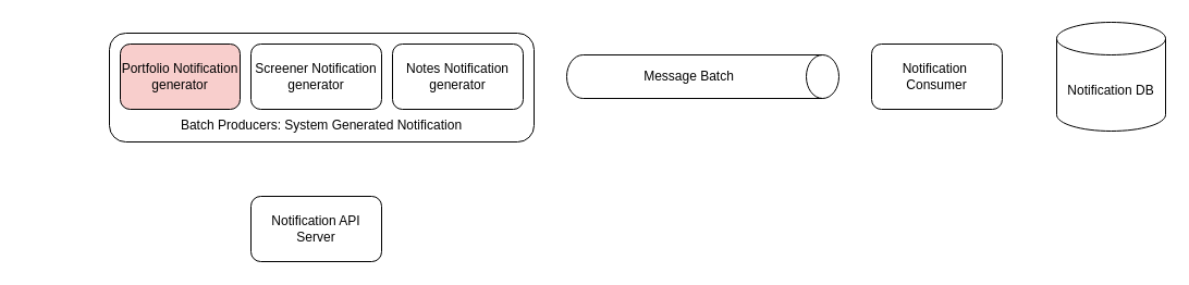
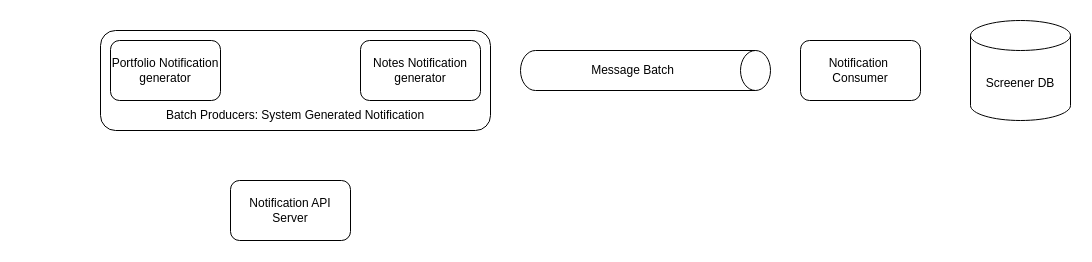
  <mxCell id="0" />
  <mxCell id="1" parent="0" />
  <mxCell id="2" value="Message Batch" style="shape=cylinder3;whiteSpace=wrap;html=1;boundedLbl=1;backgroundOutline=1;size=15;direction=south;" vertex="1" parent="1"><mxGeometry x="520" y="50" width="250" height="40" as="geometry" /></mxCell>
  <mxCell id="3" value="" style="rounded=1;whiteSpace=wrap;html=1;" vertex="1" parent="1"><mxGeometry x="100" y="30" width="390" height="100" as="geometry" /></mxCell>
- <mxCell id="4" value="&lt;span&gt;Portfolio Notification&lt;/span&gt;&lt;br&gt;&lt;span&gt;generator&lt;/span&gt;" style="rounded=1;whiteSpace=wrap;html=1;fillColor=#f8cecc;" vertex="1" parent="1"><mxGeometry x="110" y="40" width="110" height="60" as="geometry" /></mxCell>
+ <mxCell id="4" value="&lt;span&gt;Portfolio Notification&lt;/span&gt;&lt;br&gt;&lt;span&gt;generator&lt;/span&gt;" style="rounded=1;whiteSpace=wrap;html=1;" vertex="1" parent="1"><mxGeometry x="110" y="40" width="110" height="60" as="geometry" /></mxCell>
  <mxCell id="5" value="&lt;span&gt;Notes Notification&lt;/span&gt;&lt;br&gt;&lt;span&gt;generator&lt;/span&gt;" style="rounded=1;whiteSpace=wrap;html=1;" vertex="1" parent="1"><mxGeometry x="360" y="40" width="120" height="60" as="geometry" /></mxCell>
- <mxCell id="6" value="Notification DB&lt;br&gt;" style="shape=cylinder3;whiteSpace=wrap;html=1;boundedLbl=1;backgroundOutline=1;size=15;" vertex="1" parent="1"><mxGeometry x="970" y="20" width="100" height="100" as="geometry" /></mxCell>
+ <mxCell id="6" value="Screener DB&lt;br&gt;" style="shape=cylinder3;whiteSpace=wrap;html=1;boundedLbl=1;backgroundOutline=1;size=15;" vertex="1" parent="1"><mxGeometry x="970" y="20" width="100" height="100" as="geometry" /></mxCell>
  <mxCell id="7" value="Notification&amp;nbsp;&lt;br&gt;Consumer" style="rounded=1;whiteSpace=wrap;html=1;" vertex="1" parent="1"><mxGeometry x="800" y="40" width="120" height="60" as="geometry" /></mxCell>
  <mxCell id="8" value="Batch Producers: System Generated Notification" style="text;html=1;strokeColor=none;fillColor=none;align=center;verticalAlign=middle;whiteSpace=wrap;rounded=0;" vertex="1" parent="1"><mxGeometry x="20" y="100" width="550" height="30" as="geometry" /></mxCell>
  <mxCell id="9" value="Notification API Server" style="rounded=1;whiteSpace=wrap;html=1;" vertex="1" parent="1"><mxGeometry x="230" y="180" width="120" height="60" as="geometry" /></mxCell>
- <mxCell id="10" value="&lt;span&gt;Screener Notification&lt;/span&gt;&lt;br&gt;&lt;span&gt;generator&lt;/span&gt;" style="rounded=1;whiteSpace=wrap;html=1;" vertex="1" parent="1"><mxGeometry x="230" y="40" width="120" height="60" as="geometry" /></mxCell>
